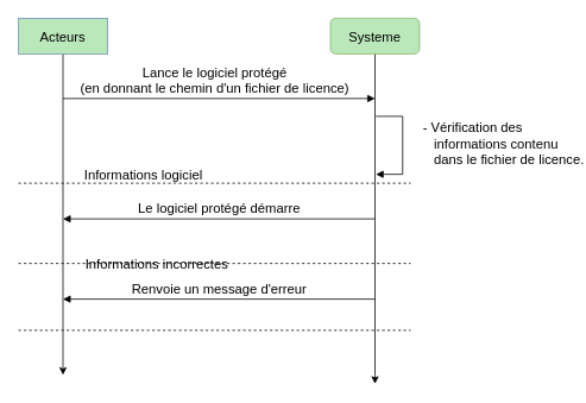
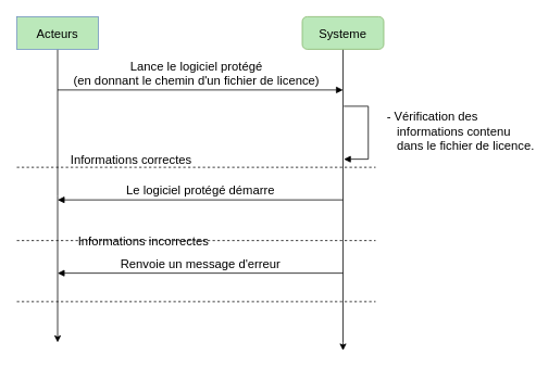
  <mxCell id="0" />
  <mxCell id="1" parent="0" />
  <mxCell id="2" value="Lance le logiciel protégé &lt;br&gt;(en donnant le chemin d'un fichier de licence)" style="html=1;verticalAlign=bottom;endArrow=block;fontSize=15;shadow=0;rounded=0;" edge="1" parent="1"><mxGeometry x="10" y="-530" width="80" as="geometry"><mxPoint x="70" y="110" as="sourcePoint" /><mxPoint x="420" y="110" as="targetPoint" /><mxPoint x="-5" as="offset" /></mxGeometry></mxCell>
  <mxCell id="3" style="edgeStyle=orthogonalEdgeStyle;orthogonalLoop=1;jettySize=auto;html=1;shadow=0;fontSize=15;rounded=0;" edge="1" parent="1" source="4"><mxGeometry relative="1" as="geometry"><mxPoint x="70" y="420" as="targetPoint" /></mxGeometry></mxCell>
  <mxCell id="4" value="Acteurs" style="whiteSpace=wrap;html=1;shadow=0;fontSize=15;fillColor=#bbe8ba;strokeColor=#6c8ebf;rounded=0;" vertex="1" parent="1"><mxGeometry x="20" y="20" width="100" height="40" as="geometry" /></mxCell>
  <mxCell id="5" value="- Vérification des &lt;br&gt;&lt;div&gt;&amp;nbsp;&amp;nbsp; informations contenu&lt;br&gt;&amp;nbsp;&amp;nbsp; dans le fichier de licence.&lt;br&gt;&lt;/div&gt;" style="edgeStyle=orthogonalEdgeStyle;html=1;align=left;spacingLeft=2;endArrow=block;fontSize=15;shadow=0;rounded=0;" edge="1" parent="1"><mxGeometry x="-0.04" y="19" relative="1" as="geometry"><mxPoint x="421" y="130" as="sourcePoint" /><Array as="points"><mxPoint x="451" y="130" /><mxPoint x="451" y="195" /><mxPoint x="421" y="195" /></Array><mxPoint x="421" y="195" as="targetPoint" /><mxPoint as="offset" /></mxGeometry></mxCell>
  <mxCell id="6" style="edgeStyle=orthogonalEdgeStyle;orthogonalLoop=1;jettySize=auto;html=1;shadow=0;fontSize=15;rounded=0;" edge="1" parent="1" source="7"><mxGeometry relative="1" as="geometry"><mxPoint x="420" y="430" as="targetPoint" /><Array as="points"><mxPoint x="420" y="420" /></Array></mxGeometry></mxCell>
  <mxCell id="7" value="Systeme" style="whiteSpace=wrap;html=1;shadow=0;fontSize=15;fillColor=#BBE8BA;strokeColor=#82b366;rounded=1;" vertex="1" parent="1"><mxGeometry x="370" y="20" width="100" height="40" as="geometry" /></mxCell>
  <mxCell id="8" value="" style="endArrow=none;dashed=1;html=1;shadow=0;fontSize=15;rounded=0;" edge="1" parent="1"><mxGeometry x="200" y="370" width="50" height="50" as="geometry"><mxPoint x="20" y="370" as="sourcePoint" /><mxPoint x="460" y="370" as="targetPoint" /></mxGeometry></mxCell>
  <mxCell id="9" value="" style="group;rounded=0;fontSize=15;" vertex="1" connectable="0" parent="1"><mxGeometry x="20" y="185" width="440" height="20" as="geometry" /></mxCell>
  <mxCell id="10" value="" style="endArrow=none;dashed=1;html=1;shadow=0;fontSize=15;rounded=0;" edge="1" parent="9"><mxGeometry width="50" height="50" relative="1" as="geometry"><mxPoint y="20" as="sourcePoint" /><mxPoint x="440" y="20" as="targetPoint" /></mxGeometry></mxCell>
- <mxCell id="11" value="Informations logiciel" style="text;html=1;align=center;verticalAlign=middle;resizable=0;points=[];autosize=1;strokeColor=none;fillColor=none;fontSize=15;rounded=0;" vertex="1" parent="9"><mxGeometry x="65" width="150" height="20" as="geometry" /></mxCell>
+ <mxCell id="11" value="Informations correctes" style="text;html=1;align=center;verticalAlign=middle;resizable=0;points=[];autosize=1;strokeColor=none;fillColor=none;fontSize=15;rounded=0;" vertex="1" parent="9"><mxGeometry x="65" width="150" height="20" as="geometry" /></mxCell>
  <mxCell id="12" value="Le logiciel protégé démarre" style="html=1;verticalAlign=bottom;endArrow=block;shadow=0;fontSize=15;rounded=0;" edge="1" parent="1"><mxGeometry width="80" relative="1" as="geometry"><mxPoint x="420" y="245" as="sourcePoint" /><mxPoint x="70" y="245" as="targetPoint" /></mxGeometry></mxCell>
  <mxCell id="13" value="" style="endArrow=none;dashed=1;html=1;shadow=0;fontSize=15;rounded=0;" edge="1" parent="1"><mxGeometry x="200" y="295" width="50" height="50" as="geometry"><mxPoint x="20" y="295" as="sourcePoint" /><mxPoint x="460" y="295" as="targetPoint" /></mxGeometry></mxCell>
  <mxCell id="14" value="Informations incorrectes" style="text;html=1;align=center;verticalAlign=middle;resizable=0;points=[];autosize=1;strokeColor=none;fillColor=none;fontSize=15;rounded=0;" vertex="1" parent="1"><mxGeometry x="95" y="285" width="160" height="20" as="geometry" /></mxCell>
  <mxCell id="15" value="Renvoie un message d'erreur " style="html=1;verticalAlign=bottom;endArrow=block;shadow=0;fontSize=15;rounded=0;" edge="1" parent="1"><mxGeometry width="80" relative="1" as="geometry"><mxPoint x="420" y="335" as="sourcePoint" /><mxPoint x="70" y="335" as="targetPoint" /></mxGeometry></mxCell>
